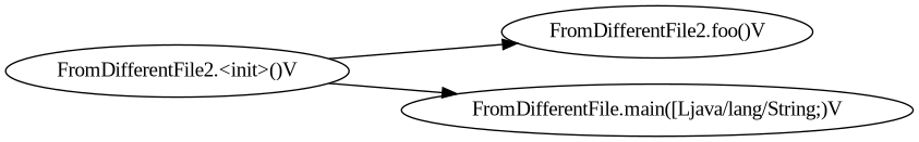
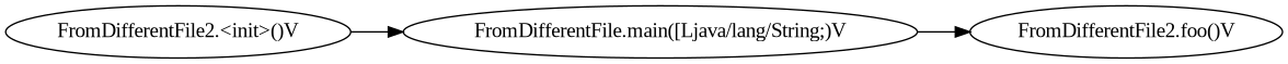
  digraph {
    fontname="Liberation Serif"
    rankdir=LR
    node [fontname="Liberation Serif"]
    edge [fontname="Liberation Serif"]
    n1 [label="FromDifferentFile2.<init>()V"]
    n2 [label="FromDifferentFile2.foo()V"]
    n3 [label="FromDifferentFile.main([Ljava/lang/String;)V"]
-   n1 -> n2
+   n3 -> n2
    n1 -> n3
  }
